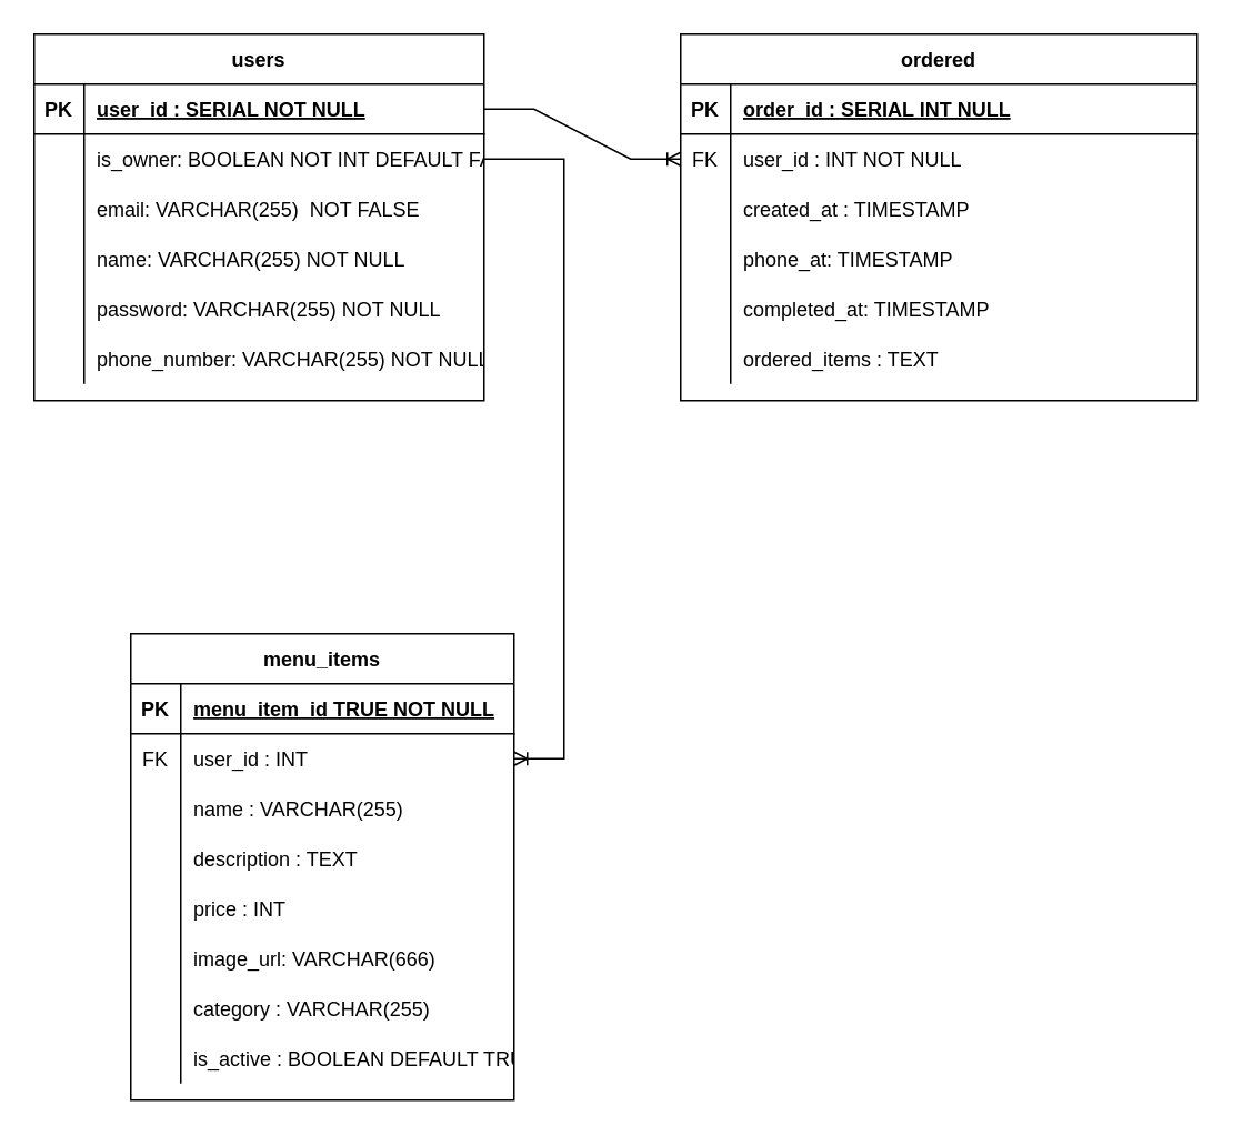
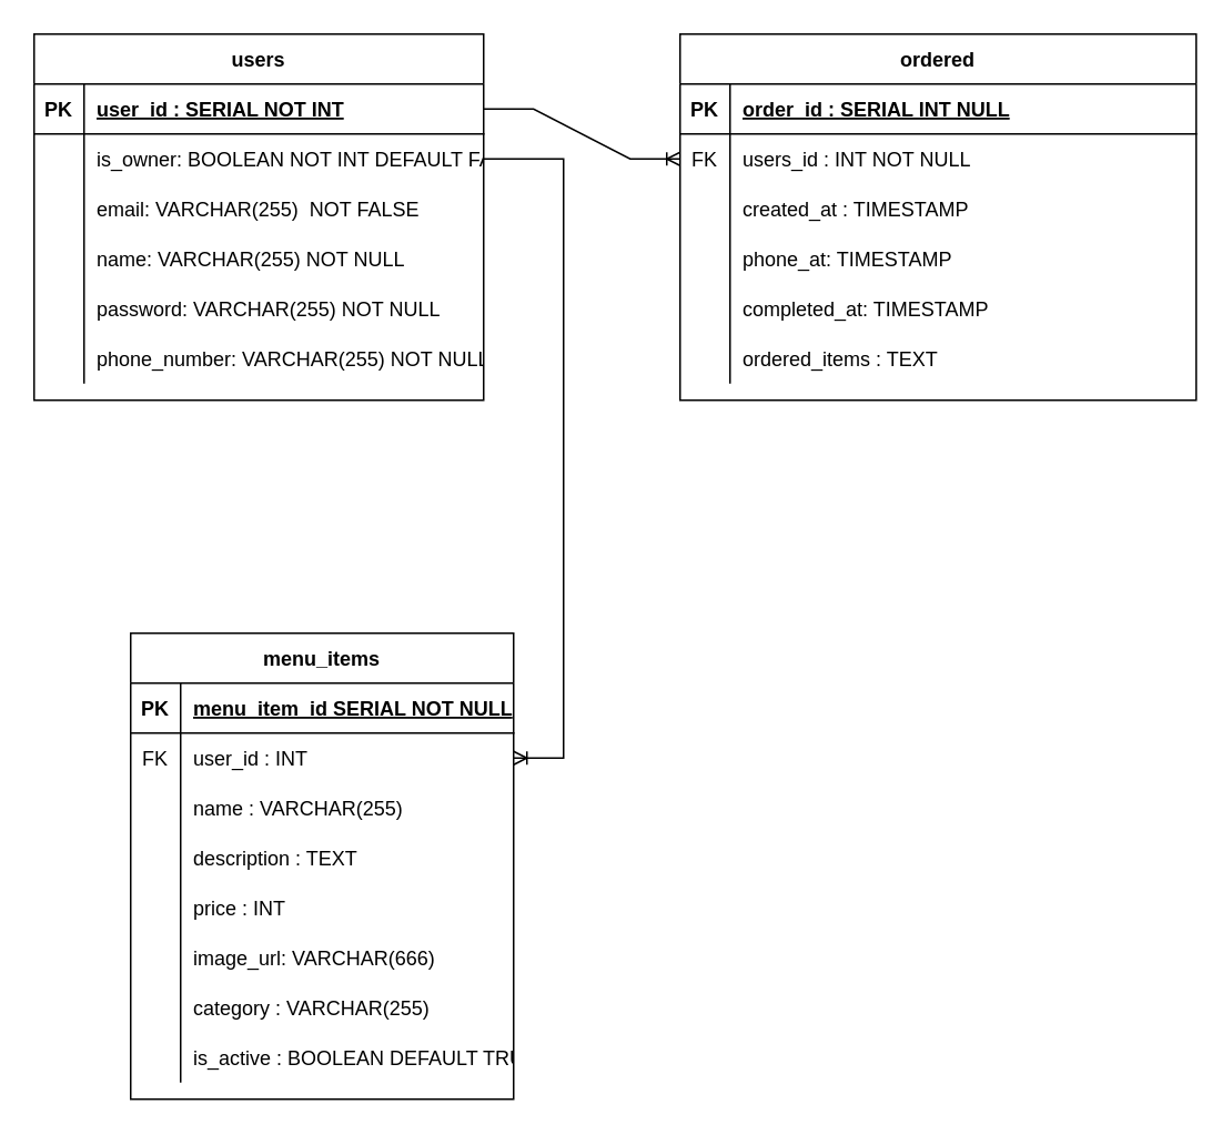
  <mxCell id="0" />
  <mxCell id="1" parent="0" />
  <mxCell id="2" value="users" style="shape=table;startSize=30;container=1;collapsible=1;childLayout=tableLayout;fixedRows=1;rowLines=0;fontStyle=1;align=center;resizeLast=1;" vertex="1" parent="1"><mxGeometry x="20" y="20" width="270" height="220" as="geometry" /></mxCell>
  <mxCell id="3" value="" style="shape=tableRow;horizontal=0;startSize=0;swimlaneHead=0;swimlaneBody=0;fillColor=none;collapsible=0;dropTarget=0;points=[[0,0.5],[1,0.5]];portConstraint=eastwest;top=0;left=0;right=0;bottom=1;" vertex="1" parent="2"><mxGeometry y="30" width="270" height="30" as="geometry" /></mxCell>
  <mxCell id="4" value="PK" style="shape=partialRectangle;connectable=0;fillColor=none;top=0;left=0;bottom=0;right=0;fontStyle=1;overflow=hidden;" vertex="1" parent="3"><mxGeometry width="30" height="30" as="geometry"><mxRectangle width="30" height="30" as="alternateBounds" /></mxGeometry></mxCell>
- <mxCell id="5" value="user_id : SERIAL NOT NULL" style="shape=partialRectangle;connectable=0;fillColor=none;top=0;left=0;bottom=0;right=0;align=left;spacingLeft=6;fontStyle=5;overflow=hidden;" vertex="1" parent="3"><mxGeometry x="30" width="240" height="30" as="geometry"><mxRectangle width="240" height="30" as="alternateBounds" /></mxGeometry></mxCell>
+ <mxCell id="5" value="user_id : SERIAL NOT INT" style="shape=partialRectangle;connectable=0;fillColor=none;top=0;left=0;bottom=0;right=0;align=left;spacingLeft=6;fontStyle=5;overflow=hidden;" vertex="1" parent="3"><mxGeometry x="30" width="240" height="30" as="geometry"><mxRectangle width="240" height="30" as="alternateBounds" /></mxGeometry></mxCell>
  <mxCell id="6" value="" style="shape=tableRow;horizontal=0;startSize=0;swimlaneHead=0;swimlaneBody=0;fillColor=none;collapsible=0;dropTarget=0;points=[[0,0.5],[1,0.5]];portConstraint=eastwest;top=0;left=0;right=0;bottom=0;" vertex="1" parent="2"><mxGeometry y="60" width="270" height="30" as="geometry" /></mxCell>
  <mxCell id="7" value="" style="shape=partialRectangle;connectable=0;fillColor=none;top=0;left=0;bottom=0;right=0;editable=1;overflow=hidden;" vertex="1" parent="6"><mxGeometry width="30" height="30" as="geometry"><mxRectangle width="30" height="30" as="alternateBounds" /></mxGeometry></mxCell>
  <mxCell id="8" value="is_owner: BOOLEAN NOT INT DEFAULT FALSE" style="shape=partialRectangle;connectable=0;fillColor=none;top=0;left=0;bottom=0;right=0;align=left;spacingLeft=6;overflow=hidden;" vertex="1" parent="6"><mxGeometry x="30" width="240" height="30" as="geometry"><mxRectangle width="240" height="30" as="alternateBounds" /></mxGeometry></mxCell>
  <mxCell id="9" value="" style="shape=tableRow;horizontal=0;startSize=0;swimlaneHead=0;swimlaneBody=0;fillColor=none;collapsible=0;dropTarget=0;points=[[0,0.5],[1,0.5]];portConstraint=eastwest;top=0;left=0;right=0;bottom=0;" vertex="1" parent="2"><mxGeometry y="90" width="270" height="30" as="geometry" /></mxCell>
  <mxCell id="10" value="" style="shape=partialRectangle;connectable=0;fillColor=none;top=0;left=0;bottom=0;right=0;editable=1;overflow=hidden;" vertex="1" parent="9"><mxGeometry width="30" height="30" as="geometry"><mxRectangle width="30" height="30" as="alternateBounds" /></mxGeometry></mxCell>
  <mxCell id="11" value="email: VARCHAR(255)  NOT FALSE" style="shape=partialRectangle;connectable=0;fillColor=none;top=0;left=0;bottom=0;right=0;align=left;spacingLeft=6;overflow=hidden;" vertex="1" parent="9"><mxGeometry x="30" width="240" height="30" as="geometry"><mxRectangle width="240" height="30" as="alternateBounds" /></mxGeometry></mxCell>
  <mxCell id="12" value="" style="shape=tableRow;horizontal=0;startSize=0;swimlaneHead=0;swimlaneBody=0;fillColor=none;collapsible=0;dropTarget=0;points=[[0,0.5],[1,0.5]];portConstraint=eastwest;top=0;left=0;right=0;bottom=0;" vertex="1" parent="2"><mxGeometry y="120" width="270" height="30" as="geometry" /></mxCell>
  <mxCell id="13" value="" style="shape=partialRectangle;connectable=0;fillColor=none;top=0;left=0;bottom=0;right=0;editable=1;overflow=hidden;" vertex="1" parent="12"><mxGeometry width="30" height="30" as="geometry"><mxRectangle width="30" height="30" as="alternateBounds" /></mxGeometry></mxCell>
  <mxCell id="14" value="name: VARCHAR(255) NOT NULL" style="shape=partialRectangle;connectable=0;fillColor=none;top=0;left=0;bottom=0;right=0;align=left;spacingLeft=6;overflow=hidden;" vertex="1" parent="12"><mxGeometry x="30" width="240" height="30" as="geometry"><mxRectangle width="240" height="30" as="alternateBounds" /></mxGeometry></mxCell>
  <mxCell id="15" value="" style="shape=tableRow;horizontal=0;startSize=0;swimlaneHead=0;swimlaneBody=0;fillColor=none;collapsible=0;dropTarget=0;points=[[0,0.5],[1,0.5]];portConstraint=eastwest;top=0;left=0;right=0;bottom=0;" vertex="1" parent="2"><mxGeometry y="150" width="270" height="30" as="geometry" /></mxCell>
  <mxCell id="16" value="" style="shape=partialRectangle;connectable=0;fillColor=none;top=0;left=0;bottom=0;right=0;editable=1;overflow=hidden;" vertex="1" parent="15"><mxGeometry width="30" height="30" as="geometry"><mxRectangle width="30" height="30" as="alternateBounds" /></mxGeometry></mxCell>
  <mxCell id="17" value="password: VARCHAR(255) NOT NULL" style="shape=partialRectangle;connectable=0;fillColor=none;top=0;left=0;bottom=0;right=0;align=left;spacingLeft=6;overflow=hidden;" vertex="1" parent="15"><mxGeometry x="30" width="240" height="30" as="geometry"><mxRectangle width="240" height="30" as="alternateBounds" /></mxGeometry></mxCell>
  <mxCell id="18" value="" style="shape=tableRow;horizontal=0;startSize=0;swimlaneHead=0;swimlaneBody=0;fillColor=none;collapsible=0;dropTarget=0;points=[[0,0.5],[1,0.5]];portConstraint=eastwest;top=0;left=0;right=0;bottom=0;" vertex="1" parent="2"><mxGeometry y="180" width="270" height="30" as="geometry" /></mxCell>
  <mxCell id="19" value="" style="shape=partialRectangle;connectable=0;fillColor=none;top=0;left=0;bottom=0;right=0;editable=1;overflow=hidden;" vertex="1" parent="18"><mxGeometry width="30" height="30" as="geometry"><mxRectangle width="30" height="30" as="alternateBounds" /></mxGeometry></mxCell>
  <mxCell id="20" value="phone_number: VARCHAR(255) NOT NULL" style="shape=partialRectangle;connectable=0;fillColor=none;top=0;left=0;bottom=0;right=0;align=left;spacingLeft=6;overflow=hidden;" vertex="1" parent="18"><mxGeometry x="30" width="240" height="30" as="geometry"><mxRectangle width="240" height="30" as="alternateBounds" /></mxGeometry></mxCell>
  <mxCell id="21" value="menu_items" style="shape=table;startSize=30;container=1;collapsible=1;childLayout=tableLayout;fixedRows=1;rowLines=0;fontStyle=1;align=center;resizeLast=1;" vertex="1" parent="1"><mxGeometry x="78" y="380" width="230" height="280" as="geometry" /></mxCell>
  <mxCell id="22" value="" style="shape=tableRow;horizontal=0;startSize=0;swimlaneHead=0;swimlaneBody=0;fillColor=none;collapsible=0;dropTarget=0;points=[[0,0.5],[1,0.5]];portConstraint=eastwest;top=0;left=0;right=0;bottom=1;" vertex="1" parent="21"><mxGeometry y="30" width="230" height="30" as="geometry" /></mxCell>
  <mxCell id="23" value="PK" style="shape=partialRectangle;connectable=0;fillColor=none;top=0;left=0;bottom=0;right=0;fontStyle=1;overflow=hidden;" vertex="1" parent="22"><mxGeometry width="30" height="30" as="geometry"><mxRectangle width="30" height="30" as="alternateBounds" /></mxGeometry></mxCell>
- <mxCell id="24" value="menu_item_id TRUE NOT NULL" style="shape=partialRectangle;connectable=0;fillColor=none;top=0;left=0;bottom=0;right=0;align=left;spacingLeft=6;fontStyle=5;overflow=hidden;" vertex="1" parent="22"><mxGeometry x="30" width="200" height="30" as="geometry"><mxRectangle width="200" height="30" as="alternateBounds" /></mxGeometry></mxCell>
+ <mxCell id="24" value="menu_item_id SERIAL NOT NULL" style="shape=partialRectangle;connectable=0;fillColor=none;top=0;left=0;bottom=0;right=0;align=left;spacingLeft=6;fontStyle=5;overflow=hidden;" vertex="1" parent="22"><mxGeometry x="30" width="200" height="30" as="geometry"><mxRectangle width="200" height="30" as="alternateBounds" /></mxGeometry></mxCell>
  <mxCell id="25" value="" style="shape=tableRow;horizontal=0;startSize=0;swimlaneHead=0;swimlaneBody=0;fillColor=none;collapsible=0;dropTarget=0;points=[[0,0.5],[1,0.5]];portConstraint=eastwest;top=0;left=0;right=0;bottom=0;" vertex="1" parent="21"><mxGeometry y="60" width="230" height="30" as="geometry" /></mxCell>
  <mxCell id="26" value="FK" style="shape=partialRectangle;connectable=0;fillColor=none;top=0;left=0;bottom=0;right=0;editable=1;overflow=hidden;" vertex="1" parent="25"><mxGeometry width="30" height="30" as="geometry"><mxRectangle width="30" height="30" as="alternateBounds" /></mxGeometry></mxCell>
  <mxCell id="27" value="user_id : INT" style="shape=partialRectangle;connectable=0;fillColor=none;top=0;left=0;bottom=0;right=0;align=left;spacingLeft=6;overflow=hidden;" vertex="1" parent="25"><mxGeometry x="30" width="200" height="30" as="geometry"><mxRectangle width="200" height="30" as="alternateBounds" /></mxGeometry></mxCell>
  <mxCell id="28" value="" style="shape=tableRow;horizontal=0;startSize=0;swimlaneHead=0;swimlaneBody=0;fillColor=none;collapsible=0;dropTarget=0;points=[[0,0.5],[1,0.5]];portConstraint=eastwest;top=0;left=0;right=0;bottom=0;" vertex="1" parent="21"><mxGeometry y="90" width="230" height="30" as="geometry" /></mxCell>
  <mxCell id="29" value="" style="shape=partialRectangle;connectable=0;fillColor=none;top=0;left=0;bottom=0;right=0;editable=1;overflow=hidden;" vertex="1" parent="28"><mxGeometry width="30" height="30" as="geometry"><mxRectangle width="30" height="30" as="alternateBounds" /></mxGeometry></mxCell>
  <mxCell id="30" value="name : VARCHAR(255) " style="shape=partialRectangle;connectable=0;fillColor=none;top=0;left=0;bottom=0;right=0;align=left;spacingLeft=6;overflow=hidden;" vertex="1" parent="28"><mxGeometry x="30" width="200" height="30" as="geometry"><mxRectangle width="200" height="30" as="alternateBounds" /></mxGeometry></mxCell>
  <mxCell id="31" value="" style="shape=tableRow;horizontal=0;startSize=0;swimlaneHead=0;swimlaneBody=0;fillColor=none;collapsible=0;dropTarget=0;points=[[0,0.5],[1,0.5]];portConstraint=eastwest;top=0;left=0;right=0;bottom=0;" vertex="1" parent="21"><mxGeometry y="120" width="230" height="30" as="geometry" /></mxCell>
  <mxCell id="32" value="" style="shape=partialRectangle;connectable=0;fillColor=none;top=0;left=0;bottom=0;right=0;editable=1;overflow=hidden;" vertex="1" parent="31"><mxGeometry width="30" height="30" as="geometry"><mxRectangle width="30" height="30" as="alternateBounds" /></mxGeometry></mxCell>
  <mxCell id="33" value="description : TEXT" style="shape=partialRectangle;connectable=0;fillColor=none;top=0;left=0;bottom=0;right=0;align=left;spacingLeft=6;overflow=hidden;" vertex="1" parent="31"><mxGeometry x="30" width="200" height="30" as="geometry"><mxRectangle width="200" height="30" as="alternateBounds" /></mxGeometry></mxCell>
  <mxCell id="34" value="" style="shape=tableRow;horizontal=0;startSize=0;swimlaneHead=0;swimlaneBody=0;fillColor=none;collapsible=0;dropTarget=0;points=[[0,0.5],[1,0.5]];portConstraint=eastwest;top=0;left=0;right=0;bottom=0;" vertex="1" parent="21"><mxGeometry y="150" width="230" height="30" as="geometry" /></mxCell>
  <mxCell id="35" value="" style="shape=partialRectangle;connectable=0;fillColor=none;top=0;left=0;bottom=0;right=0;editable=1;overflow=hidden;" vertex="1" parent="34"><mxGeometry width="30" height="30" as="geometry"><mxRectangle width="30" height="30" as="alternateBounds" /></mxGeometry></mxCell>
  <mxCell id="36" value="price : INT" style="shape=partialRectangle;connectable=0;fillColor=none;top=0;left=0;bottom=0;right=0;align=left;spacingLeft=6;overflow=hidden;" vertex="1" parent="34"><mxGeometry x="30" width="200" height="30" as="geometry"><mxRectangle width="200" height="30" as="alternateBounds" /></mxGeometry></mxCell>
  <mxCell id="37" value="" style="shape=tableRow;horizontal=0;startSize=0;swimlaneHead=0;swimlaneBody=0;fillColor=none;collapsible=0;dropTarget=0;points=[[0,0.5],[1,0.5]];portConstraint=eastwest;top=0;left=0;right=0;bottom=0;" vertex="1" parent="21"><mxGeometry y="180" width="230" height="30" as="geometry" /></mxCell>
  <mxCell id="38" value="" style="shape=partialRectangle;connectable=0;fillColor=none;top=0;left=0;bottom=0;right=0;editable=1;overflow=hidden;" vertex="1" parent="37"><mxGeometry width="30" height="30" as="geometry"><mxRectangle width="30" height="30" as="alternateBounds" /></mxGeometry></mxCell>
  <mxCell id="39" value="image_url: VARCHAR(666)" style="shape=partialRectangle;connectable=0;fillColor=none;top=0;left=0;bottom=0;right=0;align=left;spacingLeft=6;overflow=hidden;" vertex="1" parent="37"><mxGeometry x="30" width="200" height="30" as="geometry"><mxRectangle width="200" height="30" as="alternateBounds" /></mxGeometry></mxCell>
  <mxCell id="40" value="" style="shape=tableRow;horizontal=0;startSize=0;swimlaneHead=0;swimlaneBody=0;fillColor=none;collapsible=0;dropTarget=0;points=[[0,0.5],[1,0.5]];portConstraint=eastwest;top=0;left=0;right=0;bottom=0;" vertex="1" parent="21"><mxGeometry y="210" width="230" height="30" as="geometry" /></mxCell>
  <mxCell id="41" value="" style="shape=partialRectangle;connectable=0;fillColor=none;top=0;left=0;bottom=0;right=0;editable=1;overflow=hidden;" vertex="1" parent="40"><mxGeometry width="30" height="30" as="geometry"><mxRectangle width="30" height="30" as="alternateBounds" /></mxGeometry></mxCell>
  <mxCell id="42" value="category : VARCHAR(255)" style="shape=partialRectangle;connectable=0;fillColor=none;top=0;left=0;bottom=0;right=0;align=left;spacingLeft=6;overflow=hidden;" vertex="1" parent="40"><mxGeometry x="30" width="200" height="30" as="geometry"><mxRectangle width="200" height="30" as="alternateBounds" /></mxGeometry></mxCell>
  <mxCell id="43" value="" style="shape=tableRow;horizontal=0;startSize=0;swimlaneHead=0;swimlaneBody=0;fillColor=none;collapsible=0;dropTarget=0;points=[[0,0.5],[1,0.5]];portConstraint=eastwest;top=0;left=0;right=0;bottom=0;" vertex="1" parent="21"><mxGeometry y="240" width="230" height="30" as="geometry" /></mxCell>
  <mxCell id="44" value="" style="shape=partialRectangle;connectable=0;fillColor=none;top=0;left=0;bottom=0;right=0;editable=1;overflow=hidden;" vertex="1" parent="43"><mxGeometry width="30" height="30" as="geometry"><mxRectangle width="30" height="30" as="alternateBounds" /></mxGeometry></mxCell>
  <mxCell id="45" value="is_active : BOOLEAN DEFAULT TRUE" style="shape=partialRectangle;connectable=0;fillColor=none;top=0;left=0;bottom=0;right=0;align=left;spacingLeft=6;overflow=hidden;" vertex="1" parent="43"><mxGeometry x="30" width="200" height="30" as="geometry"><mxRectangle width="200" height="30" as="alternateBounds" /></mxGeometry></mxCell>
  <mxCell id="46" value="ordered" style="shape=table;startSize=30;container=1;collapsible=1;childLayout=tableLayout;fixedRows=1;rowLines=0;fontStyle=1;align=center;resizeLast=1;" vertex="1" parent="1"><mxGeometry x="408" y="20" width="310" height="220" as="geometry" /></mxCell>
  <mxCell id="47" value="" style="shape=tableRow;horizontal=0;startSize=0;swimlaneHead=0;swimlaneBody=0;fillColor=none;collapsible=0;dropTarget=0;points=[[0,0.5],[1,0.5]];portConstraint=eastwest;top=0;left=0;right=0;bottom=1;" vertex="1" parent="46"><mxGeometry y="30" width="310" height="30" as="geometry" /></mxCell>
  <mxCell id="48" value="PK" style="shape=partialRectangle;connectable=0;fillColor=none;top=0;left=0;bottom=0;right=0;fontStyle=1;overflow=hidden;" vertex="1" parent="47"><mxGeometry width="30" height="30" as="geometry"><mxRectangle width="30" height="30" as="alternateBounds" /></mxGeometry></mxCell>
  <mxCell id="49" value="order_id : SERIAL INT NULL" style="shape=partialRectangle;connectable=0;fillColor=none;top=0;left=0;bottom=0;right=0;align=left;spacingLeft=6;fontStyle=5;overflow=hidden;" vertex="1" parent="47"><mxGeometry x="30" width="280" height="30" as="geometry"><mxRectangle width="280" height="30" as="alternateBounds" /></mxGeometry></mxCell>
  <mxCell id="50" value="" style="shape=tableRow;horizontal=0;startSize=0;swimlaneHead=0;swimlaneBody=0;fillColor=none;collapsible=0;dropTarget=0;points=[[0,0.5],[1,0.5]];portConstraint=eastwest;top=0;left=0;right=0;bottom=0;" vertex="1" parent="46"><mxGeometry y="60" width="310" height="30" as="geometry" /></mxCell>
  <mxCell id="51" value="FK" style="shape=partialRectangle;connectable=0;fillColor=none;top=0;left=0;bottom=0;right=0;editable=1;overflow=hidden;" vertex="1" parent="50"><mxGeometry width="30" height="30" as="geometry"><mxRectangle width="30" height="30" as="alternateBounds" /></mxGeometry></mxCell>
- <mxCell id="52" value="user_id : INT NOT NULL" style="shape=partialRectangle;connectable=0;fillColor=none;top=0;left=0;bottom=0;right=0;align=left;spacingLeft=6;overflow=hidden;" vertex="1" parent="50"><mxGeometry x="30" width="280" height="30" as="geometry"><mxRectangle width="280" height="30" as="alternateBounds" /></mxGeometry></mxCell>
+ <mxCell id="52" value="users_id : INT NOT NULL" style="shape=partialRectangle;connectable=0;fillColor=none;top=0;left=0;bottom=0;right=0;align=left;spacingLeft=6;overflow=hidden;" vertex="1" parent="50"><mxGeometry x="30" width="280" height="30" as="geometry"><mxRectangle width="280" height="30" as="alternateBounds" /></mxGeometry></mxCell>
  <mxCell id="53" value="" style="shape=tableRow;horizontal=0;startSize=0;swimlaneHead=0;swimlaneBody=0;fillColor=none;collapsible=0;dropTarget=0;points=[[0,0.5],[1,0.5]];portConstraint=eastwest;top=0;left=0;right=0;bottom=0;" vertex="1" parent="46"><mxGeometry y="90" width="310" height="30" as="geometry" /></mxCell>
  <mxCell id="54" value="" style="shape=partialRectangle;connectable=0;fillColor=none;top=0;left=0;bottom=0;right=0;editable=1;overflow=hidden;" vertex="1" parent="53"><mxGeometry width="30" height="30" as="geometry"><mxRectangle width="30" height="30" as="alternateBounds" /></mxGeometry></mxCell>
  <mxCell id="55" value="created_at : TIMESTAMP" style="shape=partialRectangle;connectable=0;fillColor=none;top=0;left=0;bottom=0;right=0;align=left;spacingLeft=6;overflow=hidden;" vertex="1" parent="53"><mxGeometry x="30" width="280" height="30" as="geometry"><mxRectangle width="280" height="30" as="alternateBounds" /></mxGeometry></mxCell>
  <mxCell id="56" value="" style="shape=tableRow;horizontal=0;startSize=0;swimlaneHead=0;swimlaneBody=0;fillColor=none;collapsible=0;dropTarget=0;points=[[0,0.5],[1,0.5]];portConstraint=eastwest;top=0;left=0;right=0;bottom=0;" vertex="1" parent="46"><mxGeometry y="120" width="310" height="30" as="geometry" /></mxCell>
  <mxCell id="57" value="" style="shape=partialRectangle;connectable=0;fillColor=none;top=0;left=0;bottom=0;right=0;editable=1;overflow=hidden;" vertex="1" parent="56"><mxGeometry width="30" height="30" as="geometry"><mxRectangle width="30" height="30" as="alternateBounds" /></mxGeometry></mxCell>
  <mxCell id="58" value="phone_at: TIMESTAMP" style="shape=partialRectangle;connectable=0;fillColor=none;top=0;left=0;bottom=0;right=0;align=left;spacingLeft=6;overflow=hidden;" vertex="1" parent="56"><mxGeometry x="30" width="280" height="30" as="geometry"><mxRectangle width="280" height="30" as="alternateBounds" /></mxGeometry></mxCell>
  <mxCell id="59" value="" style="shape=tableRow;horizontal=0;startSize=0;swimlaneHead=0;swimlaneBody=0;fillColor=none;collapsible=0;dropTarget=0;points=[[0,0.5],[1,0.5]];portConstraint=eastwest;top=0;left=0;right=0;bottom=0;" vertex="1" parent="46"><mxGeometry y="150" width="310" height="30" as="geometry" /></mxCell>
  <mxCell id="60" value="" style="shape=partialRectangle;connectable=0;fillColor=none;top=0;left=0;bottom=0;right=0;editable=1;overflow=hidden;" vertex="1" parent="59"><mxGeometry width="30" height="30" as="geometry"><mxRectangle width="30" height="30" as="alternateBounds" /></mxGeometry></mxCell>
  <mxCell id="61" value="completed_at: TIMESTAMP" style="shape=partialRectangle;connectable=0;fillColor=none;top=0;left=0;bottom=0;right=0;align=left;spacingLeft=6;overflow=hidden;" vertex="1" parent="59"><mxGeometry x="30" width="280" height="30" as="geometry"><mxRectangle width="280" height="30" as="alternateBounds" /></mxGeometry></mxCell>
  <mxCell id="62" value="" style="shape=tableRow;horizontal=0;startSize=0;swimlaneHead=0;swimlaneBody=0;fillColor=none;collapsible=0;dropTarget=0;points=[[0,0.5],[1,0.5]];portConstraint=eastwest;top=0;left=0;right=0;bottom=0;" vertex="1" parent="46"><mxGeometry y="180" width="310" height="30" as="geometry" /></mxCell>
  <mxCell id="63" value="" style="shape=partialRectangle;connectable=0;fillColor=none;top=0;left=0;bottom=0;right=0;editable=1;overflow=hidden;" vertex="1" parent="62"><mxGeometry width="30" height="30" as="geometry"><mxRectangle width="30" height="30" as="alternateBounds" /></mxGeometry></mxCell>
  <mxCell id="64" value="ordered_items : TEXT" style="shape=partialRectangle;connectable=0;fillColor=none;top=0;left=0;bottom=0;right=0;align=left;spacingLeft=6;overflow=hidden;" vertex="1" parent="62"><mxGeometry x="30" width="280" height="30" as="geometry"><mxRectangle width="280" height="30" as="alternateBounds" /></mxGeometry></mxCell>
  <mxCell id="65" value="" style="edgeStyle=entityRelationEdgeStyle;fontSize=12;html=1;endArrow=ERoneToMany;rounded=0;entryX=0;entryY=0.5;entryDx=0;entryDy=0;" edge="1" parent="1" source="3" target="50"><mxGeometry width="100" height="100" relative="1" as="geometry"><mxPoint x="308" y="210" as="sourcePoint" /><mxPoint x="408" y="110" as="targetPoint" /></mxGeometry></mxCell>
  <mxCell id="66" value="" style="edgeStyle=entityRelationEdgeStyle;fontSize=12;html=1;endArrow=ERoneToMany;rounded=0;" edge="1" parent="1" source="6" target="25"><mxGeometry width="100" height="100" relative="1" as="geometry"><mxPoint x="-22" y="290" as="sourcePoint" /><mxPoint x="56" y="290" as="targetPoint" /></mxGeometry></mxCell>
